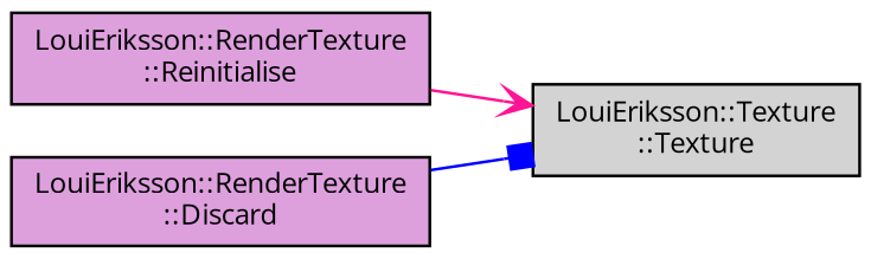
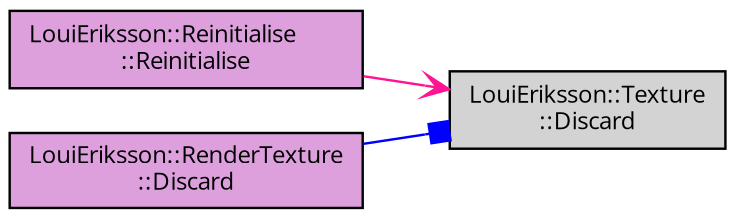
  digraph {
    fontname="Open Sans"
    rankdir=LR
    node [color=black fillcolor=plum fontname="Open Sans" fontsize=10 shape=record style=filled]
    edge [fontname="Open Sans" fontsize=10 labelfontname=Helvetica labelfontsize=10 style=solid]
-   n1 [fontcolor=black height=0.2 label="LouiEriksson::RenderTexture\l::Reinitialise" width=0.4]
-   n2 [fillcolor=lightgrey height=0.2 label="LouiEriksson::Texture\l::Texture" width=0.4]
+   n1 [fontcolor=black height=0.2 label="LouiEriksson::Reinitialise\l::Reinitialise" width=0.4]
+   n2 [fillcolor=lightgrey height=0.2 label="LouiEriksson::Texture\l::Discard" width=0.4]
    n3 [height=0.2 label="LouiEriksson::RenderTexture\l::Discard" width=0.4]
    n1 -> n2 [arrowhead=vee color=deeppink]
    n3 -> n2 [arrowhead=box color=blue]
  }
